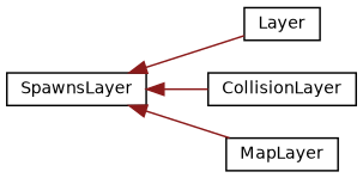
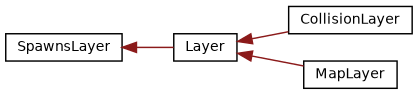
  digraph {
    rankdir=LR
    node [color=black fontname=Helvetica fontsize=10 shape=record]
    edge [color=firebrick4 dir=back fontname=Helvetica fontsize=10 labelfontname=Helvetica labelfontsize=10 style=solid]
    n1 [height=0.2 label=Layer width=0.4]
    n2 [height=0.2 label=CollisionLayer width=0.4]
    n3 [height=0.2 label=MapLayer width=0.4]
    n4 [height=0.2 label=SpawnsLayer width=0.4]
-   n4 -> n2
-   n4 -> n3
+   n1 -> n2
+   n1 -> n3
    n4 -> n1
  }
